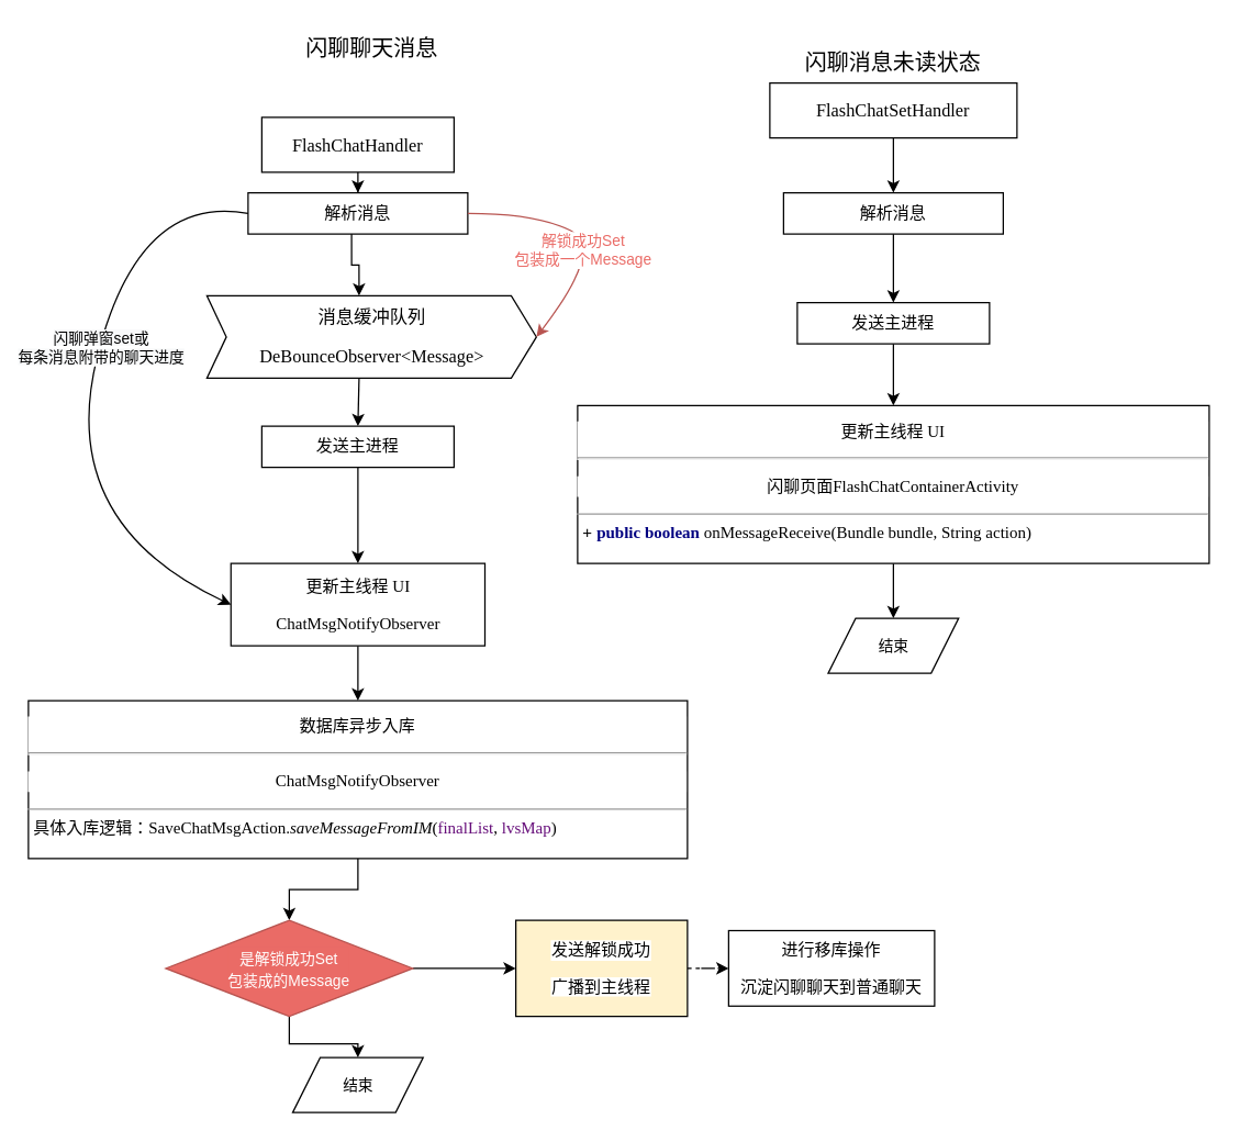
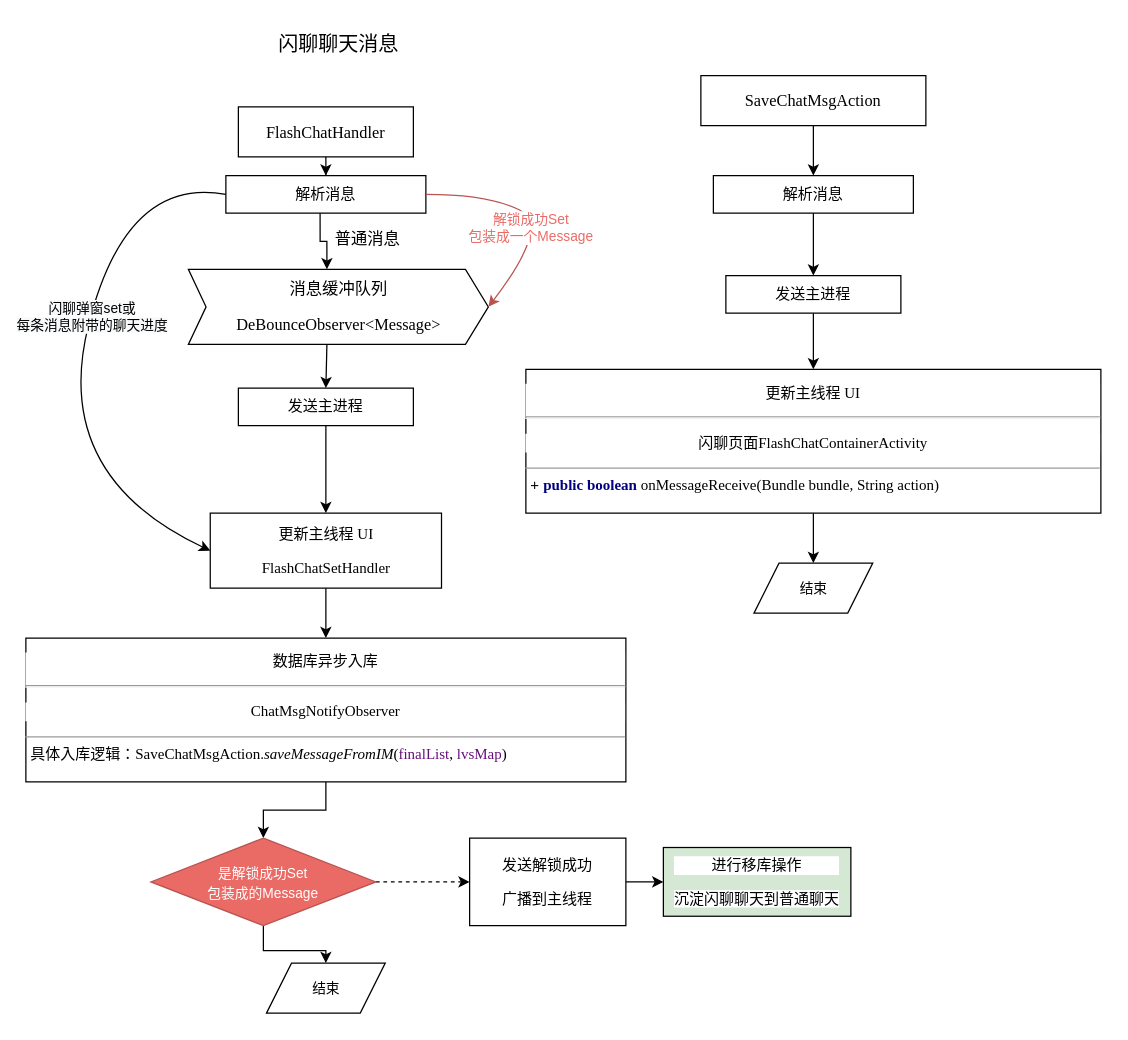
  <mxCell id="0" />
  <mxCell id="1" parent="0" />
  <mxCell id="2" value="" style="edgeStyle=orthogonalEdgeStyle;rounded=0;orthogonalLoop=1;jettySize=auto;html=1;fontSize=16;entryX=0.5;entryY=0;entryDx=0;entryDy=0;" edge="1" parent="1" source="3" target="9"><mxGeometry relative="1" as="geometry"><mxPoint x="260" y="140" as="targetPoint" /></mxGeometry></mxCell>
  <mxCell id="3" value="&lt;pre style=&quot;background-color: rgb(255 , 255 , 255) ; font-family: &amp;#34;menlo&amp;#34; ; font-size: 9.8pt&quot;&gt;FlashChatHandler&lt;/pre&gt;" style="rounded=0;whiteSpace=wrap;html=1;" vertex="1" parent="1"><mxGeometry x="190" y="85" width="140" height="40" as="geometry" /></mxCell>
- <mxCell id="4" value="&lt;pre style=&quot;background-color: rgb(255 , 255 , 255) ; font-family: &amp;#34;menlo&amp;#34; ; font-size: 9.8pt&quot;&gt;FlashChatSetHandler&lt;/pre&gt;" style="rounded=0;whiteSpace=wrap;html=1;" vertex="1" parent="1"><mxGeometry x="560" y="60" width="180" height="40" as="geometry" /></mxCell>
+ <mxCell id="4" value="&lt;pre style=&quot;background-color: rgb(255 , 255 , 255) ; font-family: &amp;#34;menlo&amp;#34; ; font-size: 9.8pt&quot;&gt;SaveChatMsgAction&lt;/pre&gt;" style="rounded=0;whiteSpace=wrap;html=1;" vertex="1" parent="1"><mxGeometry x="560" y="60" width="180" height="40" as="geometry" /></mxCell>
  <mxCell id="5" value="闪聊聊天消息" style="text;html=1;strokeColor=none;fillColor=none;align=center;verticalAlign=middle;whiteSpace=wrap;rounded=0;fontSize=16;" vertex="1" parent="1"><mxGeometry x="202.5" y="20" width="135" height="30" as="geometry" /></mxCell>
- <mxCell id="6" value="闪聊消息未读状态" style="text;html=1;strokeColor=none;fillColor=none;align=center;verticalAlign=middle;whiteSpace=wrap;rounded=0;fontSize=16;" vertex="1" parent="1"><mxGeometry x="565" y="30" width="170" height="30" as="geometry" /></mxCell>
  <mxCell id="7" value="" style="edgeStyle=orthogonalEdgeStyle;rounded=0;orthogonalLoop=1;jettySize=auto;html=1;fontSize=16;exitX=0.471;exitY=0.883;exitDx=0;exitDy=0;exitPerimeter=0;entryX=0;entryY=0;entryDx=110.835;entryDy=0;entryPerimeter=0;" edge="1" parent="1" source="9" target="15"><mxGeometry relative="1" as="geometry"><mxPoint x="260" y="160" as="sourcePoint" /><mxPoint x="255" y="220" as="targetPoint" /></mxGeometry></mxCell>
  <mxCell id="8" value="发送主进程" style="rounded=0;whiteSpace=wrap;html=1;" vertex="1" parent="1"><mxGeometry x="190" y="310" width="140" height="30" as="geometry" /></mxCell>
  <mxCell id="9" value="解析消息" style="rounded=0;whiteSpace=wrap;html=1;fontSize=12;" vertex="1" parent="1"><mxGeometry x="180" y="140" width="160" height="30" as="geometry" /></mxCell>
+ <mxCell id="10" value="普通消息" style="text;html=1;align=center;verticalAlign=middle;resizable=0;points=[];autosize=1;fontSize=13;" vertex="1" parent="1"><mxGeometry x="257.5" y="180" width="70" height="20" as="geometry" /></mxCell>
  <mxCell id="11" value="" style="endArrow=classic;html=1;fontSize=16;exitX=0;exitY=0;exitDx=110.835;exitDy=60;entryX=0.5;entryY=0;entryDx=0;entryDy=0;exitPerimeter=0;" edge="1" parent="1" source="15" target="8"><mxGeometry width="50" height="50" relative="1" as="geometry"><mxPoint x="255" y="270" as="sourcePoint" /><mxPoint x="150" y="400" as="targetPoint" /></mxGeometry></mxCell>
  <mxCell id="12" value="" style="endArrow=classic;html=1;fontSize=12;exitX=0.5;exitY=1;exitDx=0;exitDy=0;entryX=0.5;entryY=0;entryDx=0;entryDy=0;" edge="1" parent="1" source="8" target="14"><mxGeometry width="50" height="50" relative="1" as="geometry"><mxPoint x="120" y="440" as="sourcePoint" /><mxPoint x="255" y="400" as="targetPoint" /></mxGeometry></mxCell>
  <mxCell id="13" value="" style="edgeStyle=orthogonalEdgeStyle;rounded=0;orthogonalLoop=1;jettySize=auto;html=1;fontSize=11;" edge="1" parent="1" source="14" target="28"><mxGeometry relative="1" as="geometry" /></mxCell>
- <mxCell id="14" value="&lt;pre style=&quot;background-color: rgb(255 , 255 , 255) ; font-family: &amp;#34;menlo&amp;#34; ; font-size: 9pt&quot;&gt;更新主线程 UI&lt;/pre&gt;&lt;pre style=&quot;background-color: rgb(255 , 255 , 255) ; font-family: &amp;#34;menlo&amp;#34; ; font-size: 9pt&quot;&gt;ChatMsgNotifyObserver&lt;/pre&gt;" style="rounded=0;whiteSpace=wrap;html=1;" vertex="1" parent="1"><mxGeometry x="167.5" y="410" width="185" height="60" as="geometry" /></mxCell>
+ <mxCell id="14" value="&lt;pre style=&quot;background-color: rgb(255 , 255 , 255) ; font-family: &amp;#34;menlo&amp;#34; ; font-size: 9pt&quot;&gt;更新主线程 UI&lt;/pre&gt;&lt;pre style=&quot;background-color: rgb(255 , 255 , 255) ; font-family: &amp;#34;menlo&amp;#34; ; font-size: 9pt&quot;&gt;FlashChatSetHandler&lt;/pre&gt;" style="rounded=0;whiteSpace=wrap;html=1;" vertex="1" parent="1"><mxGeometry x="167.5" y="410" width="185" height="60" as="geometry" /></mxCell>
  <mxCell id="15" value="&lt;pre style=&quot;background-color: rgb(255 , 255 , 255) ; font-family: &amp;#34;menlo&amp;#34; ; font-size: 9.8pt&quot;&gt;消息缓冲队列&lt;/pre&gt;&lt;pre style=&quot;background-color: rgb(255 , 255 , 255) ; font-family: &amp;#34;menlo&amp;#34; ; font-size: 9.8pt&quot;&gt;DeBounceObserver&amp;lt;Message&amp;gt;&lt;/pre&gt;" style="html=1;shadow=0;dashed=0;align=center;verticalAlign=middle;shape=mxgraph.arrows2.arrow;dy=0;dx=18.33;notch=14.17;fontSize=12;" vertex="1" parent="1"><mxGeometry x="150" y="215" width="240" height="60" as="geometry" /></mxCell>
  <mxCell id="16" value="解析消息" style="rounded=0;whiteSpace=wrap;html=1;fontSize=12;" vertex="1" parent="1"><mxGeometry x="570" y="140" width="160" height="30" as="geometry" /></mxCell>
  <mxCell id="17" value="" style="endArrow=classic;html=1;fontSize=12;exitX=0.5;exitY=1;exitDx=0;exitDy=0;entryX=0.5;entryY=0;entryDx=0;entryDy=0;" edge="1" parent="1" source="4" target="16"><mxGeometry width="50" height="50" relative="1" as="geometry"><mxPoint x="680" y="190" as="sourcePoint" /><mxPoint x="730" y="140" as="targetPoint" /></mxGeometry></mxCell>
  <mxCell id="18" value="" style="edgeStyle=orthogonalEdgeStyle;rounded=0;orthogonalLoop=1;jettySize=auto;html=1;fontSize=11;" edge="1" parent="1" source="19" target="24"><mxGeometry relative="1" as="geometry" /></mxCell>
  <mxCell id="19" value="发送主进程" style="rounded=0;whiteSpace=wrap;html=1;" vertex="1" parent="1"><mxGeometry x="580" y="220" width="140" height="30" as="geometry" /></mxCell>
  <mxCell id="20" value="" style="endArrow=classic;html=1;fontSize=12;exitX=0.5;exitY=1;exitDx=0;exitDy=0;entryX=0.5;entryY=0;entryDx=0;entryDy=0;" edge="1" parent="1" source="16" target="19"><mxGeometry width="50" height="50" relative="1" as="geometry"><mxPoint x="490" y="370" as="sourcePoint" /><mxPoint x="540" y="320" as="targetPoint" /></mxGeometry></mxCell>
  <mxCell id="21" value="" style="curved=1;endArrow=classic;html=1;fontSize=12;entryX=0;entryY=0.5;entryDx=0;entryDy=0;exitX=0;exitY=0.5;exitDx=0;exitDy=0;" edge="1" parent="1" source="9" target="14"><mxGeometry width="50" height="50" relative="1" as="geometry"><mxPoint x="130" y="190" as="sourcePoint" /><mxPoint x="180" y="140" as="targetPoint" /><Array as="points"><mxPoint x="100" y="140" /><mxPoint x="40" y="380" /></Array></mxGeometry></mxCell>
  <mxCell id="22" value="&lt;span style=&quot;background-color: rgb(248 , 249 , 250)&quot;&gt;闪聊弹窗set或&lt;/span&gt;&lt;br style=&quot;background-color: rgb(248 , 249 , 250)&quot;&gt;&lt;span style=&quot;background-color: rgb(248 , 249 , 250)&quot;&gt;每条消息附带的聊天进度&lt;/span&gt;" style="edgeLabel;html=1;align=center;verticalAlign=middle;resizable=0;points=[];fontSize=11;" vertex="1" connectable="0" parent="21"><mxGeometry x="-0.164" relative="1" as="geometry"><mxPoint y="1" as="offset" /></mxGeometry></mxCell>
  <mxCell id="23" value="" style="edgeStyle=orthogonalEdgeStyle;rounded=0;orthogonalLoop=1;jettySize=auto;html=1;fontSize=11;" edge="1" parent="1" source="24" target="26"><mxGeometry relative="1" as="geometry" /></mxCell>
  <mxCell id="24" value="&lt;pre style=&quot;text-align: center ; background-color: rgb(255 , 255 , 255) ; font-family: &amp;#34;menlo&amp;#34; ; font-size: 9pt&quot;&gt;&lt;pre style=&quot;font-size: 9pt ; font-family: &amp;#34;menlo&amp;#34;&quot;&gt;更新主线程 UI&lt;/pre&gt;&lt;hr&gt;&lt;/pre&gt;&lt;pre style=&quot;text-align: center ; background-color: rgb(255 , 255 , 255) ; font-family: &amp;#34;menlo&amp;#34; ; font-size: 9pt&quot;&gt;&lt;pre style=&quot;font-size: 9pt ; font-family: &amp;#34;menlo&amp;#34;&quot;&gt;闪聊页面FlashChatContainerActivity&lt;/pre&gt;&lt;/pre&gt;&lt;hr size=&quot;1&quot;&gt;&lt;p style=&quot;margin: 0px ; margin-left: 4px&quot;&gt;+&amp;nbsp;&lt;span style=&quot;font-family: &amp;#34;menlo&amp;#34; ; font-size: 9pt ; color: rgb(0 , 0 , 128) ; font-weight: bold&quot;&gt;public boolean &lt;/span&gt;&lt;span style=&quot;background-color: rgb(255 , 255 , 255) ; font-family: &amp;#34;menlo&amp;#34; ; font-size: 9pt&quot;&gt;onMessageReceive(Bundle bundle, String action)&lt;/span&gt;&lt;/p&gt;" style="verticalAlign=top;align=left;overflow=fill;fontSize=12;fontFamily=Helvetica;html=1;" vertex="1" parent="1"><mxGeometry x="420" y="295" width="460" height="115" as="geometry" /></mxCell>
  <mxCell id="25" value="结束" style="shape=parallelogram;perimeter=parallelogramPerimeter;whiteSpace=wrap;html=1;fixedSize=1;fontSize=11;" vertex="1" parent="1"><mxGeometry x="212.5" y="770" width="95" height="40" as="geometry" /></mxCell>
  <mxCell id="26" value="结束" style="shape=parallelogram;perimeter=parallelogramPerimeter;whiteSpace=wrap;html=1;fixedSize=1;fontSize=11;" vertex="1" parent="1"><mxGeometry x="602.5" y="450" width="95" height="40" as="geometry" /></mxCell>
  <mxCell id="27" value="" style="edgeStyle=orthogonalEdgeStyle;rounded=0;orthogonalLoop=1;jettySize=auto;html=1;fontSize=13;" edge="1" parent="1" source="28" target="33"><mxGeometry relative="1" as="geometry" /></mxCell>
  <mxCell id="28" value="&lt;pre style=&quot;text-align: center ; background-color: rgb(255 , 255 , 255) ; font-family: &amp;#34;menlo&amp;#34; ; font-size: 9pt&quot;&gt;&lt;pre style=&quot;font-size: 9pt ; font-family: &amp;#34;menlo&amp;#34;&quot;&gt;&lt;pre style=&quot;font-size: 9pt ; font-family: &amp;#34;menlo&amp;#34;&quot;&gt;数据库异步入库&lt;/pre&gt;&lt;/pre&gt;&lt;hr&gt;&lt;/pre&gt;&lt;pre style=&quot;text-align: center ; background-color: rgb(255 , 255 , 255) ; font-family: &amp;#34;menlo&amp;#34; ; font-size: 9pt&quot;&gt;&lt;pre style=&quot;font-size: 9pt ; font-family: &amp;#34;menlo&amp;#34;&quot;&gt;&lt;pre style=&quot;font-size: 9pt ; font-family: &amp;#34;menlo&amp;#34;&quot;&gt;ChatMsgNotifyObserver&lt;/pre&gt;&lt;/pre&gt;&lt;/pre&gt;&lt;hr size=&quot;1&quot;&gt;&lt;p style=&quot;margin: 0px ; margin-left: 4px&quot;&gt;具体入库逻辑：&lt;span style=&quot;background-color: rgb(255 , 255 , 255) ; font-family: &amp;#34;menlo&amp;#34; ; font-size: 9pt ; text-align: center&quot;&gt;SaveChatMsgAction.&lt;/span&gt;&lt;span style=&quot;font-family: &amp;#34;menlo&amp;#34; ; font-size: 9pt ; text-align: center ; font-style: italic&quot;&gt;saveMessageFromIM&lt;/span&gt;&lt;span style=&quot;background-color: rgb(255 , 255 , 255) ; font-family: &amp;#34;menlo&amp;#34; ; font-size: 9pt ; text-align: center&quot;&gt;(&lt;/span&gt;&lt;span style=&quot;font-family: &amp;#34;menlo&amp;#34; ; font-size: 9pt ; text-align: center ; color: rgb(102 , 14 , 122)&quot;&gt;finalList&lt;/span&gt;&lt;span style=&quot;background-color: rgb(255 , 255 , 255) ; font-family: &amp;#34;menlo&amp;#34; ; font-size: 9pt ; text-align: center&quot;&gt;, &lt;/span&gt;&lt;span style=&quot;font-family: &amp;#34;menlo&amp;#34; ; font-size: 9pt ; text-align: center ; color: rgb(102 , 14 , 122)&quot;&gt;lvsMap&lt;/span&gt;&lt;span style=&quot;background-color: rgb(255 , 255 , 255) ; font-family: &amp;#34;menlo&amp;#34; ; font-size: 9pt ; text-align: center&quot;&gt;)&lt;/span&gt;&lt;/p&gt;" style="verticalAlign=top;align=left;overflow=fill;fontSize=12;fontFamily=Helvetica;html=1;" vertex="1" parent="1"><mxGeometry x="20" y="510" width="480" height="115" as="geometry" /></mxCell>
  <mxCell id="29" value="" style="curved=1;endArrow=classic;html=1;fontSize=11;exitX=1;exitY=0.5;exitDx=0;exitDy=0;entryX=1;entryY=0.5;entryDx=0;entryDy=0;entryPerimeter=0;fontColor=#EA6B66;fillColor=#f8cecc;strokeColor=#b85450;" edge="1" parent="1" source="9" target="15"><mxGeometry width="50" height="50" relative="1" as="geometry"><mxPoint x="360" y="190" as="sourcePoint" /><mxPoint x="410" y="140" as="targetPoint" /><Array as="points"><mxPoint x="390" y="155" /><mxPoint x="440" y="180" /></Array></mxGeometry></mxCell>
  <mxCell id="30" value="解锁成功Set&lt;br&gt;包装成一个Message" style="edgeLabel;html=1;align=center;verticalAlign=middle;resizable=0;points=[];fontSize=11;fontColor=#EA6B66;" vertex="1" connectable="0" parent="29"><mxGeometry x="-0.238" y="1" relative="1" as="geometry"><mxPoint x="12.94" y="17.59" as="offset" /></mxGeometry></mxCell>
- <mxCell id="31" value="" style="edgeStyle=orthogonalEdgeStyle;rounded=0;orthogonalLoop=1;jettySize=auto;html=1;fontSize=13;" edge="1" parent="1" source="33" target="35"><mxGeometry relative="1" as="geometry" /></mxCell>
+ <mxCell id="31" value="" style="edgeStyle=orthogonalEdgeStyle;rounded=0;orthogonalLoop=1;jettySize=auto;html=1;fontSize=13;dashed=1;" edge="1" parent="1" source="33" target="35"><mxGeometry relative="1" as="geometry" /></mxCell>
  <mxCell id="32" value="" style="edgeStyle=orthogonalEdgeStyle;rounded=0;orthogonalLoop=1;jettySize=auto;html=1;fontSize=13;" edge="1" parent="1" source="33" target="25"><mxGeometry relative="1" as="geometry" /></mxCell>
  <mxCell id="33" value="&lt;span style=&quot;font-size: 11px;&quot;&gt;是解锁成功Set&lt;/span&gt;&lt;br style=&quot;font-size: 11px&quot;&gt;&lt;span style=&quot;font-size: 11px;&quot;&gt;包装成的Message&lt;/span&gt;" style="rhombus;whiteSpace=wrap;html=1;fontSize=13;strokeColor=#b85450;fontColor=#FFFFFF;labelBackgroundColor=#EA6B66;fillColor=#EA6B66;" vertex="1" parent="1"><mxGeometry x="120" y="670" width="180" height="70" as="geometry" /></mxCell>
- <mxCell id="34" value="" style="edgeStyle=orthogonalEdgeStyle;rounded=0;orthogonalLoop=1;jettySize=auto;html=1;fontSize=13;dashed=1;" edge="1" parent="1" source="35" target="36"><mxGeometry relative="1" as="geometry" /></mxCell>
- <mxCell id="35" value="&lt;pre style=&quot;background-color: rgb(255 , 255 , 255) ; font-family: &amp;#34;menlo&amp;#34; ; font-size: 9pt&quot;&gt;发送解锁成功&lt;/pre&gt;&lt;pre style=&quot;background-color: rgb(255 , 255 , 255) ; font-family: &amp;#34;menlo&amp;#34; ; font-size: 9pt&quot;&gt;广播到主线程&lt;/pre&gt;" style="rounded=0;whiteSpace=wrap;html=1;fillColor=#fff2cc;" vertex="1" parent="1"><mxGeometry x="375" y="670" width="125" height="70" as="geometry" /></mxCell>
- <mxCell id="36" value="&lt;pre style=&quot;background-color: rgb(255 , 255 , 255) ; font-family: &amp;#34;menlo&amp;#34; ; font-size: 9pt&quot;&gt;进行移库操作&lt;/pre&gt;&lt;pre style=&quot;background-color: rgb(255 , 255 , 255) ; font-family: &amp;#34;menlo&amp;#34; ; font-size: 9pt&quot;&gt;&lt;span style=&quot;font-size: 9pt&quot;&gt;沉淀&lt;/span&gt;闪聊聊天到普通聊天&lt;/pre&gt;" style="rounded=0;whiteSpace=wrap;html=1;" vertex="1" parent="1"><mxGeometry x="530" y="677.5" width="150" height="55" as="geometry" /></mxCell>
+ <mxCell id="34" value="" style="edgeStyle=orthogonalEdgeStyle;rounded=0;orthogonalLoop=1;jettySize=auto;html=1;fontSize=13;" edge="1" parent="1" source="35" target="36"><mxGeometry relative="1" as="geometry" /></mxCell>
+ <mxCell id="35" value="&lt;pre style=&quot;background-color: rgb(255 , 255 , 255) ; font-family: &amp;#34;menlo&amp;#34; ; font-size: 9pt&quot;&gt;发送解锁成功&lt;/pre&gt;&lt;pre style=&quot;background-color: rgb(255 , 255 , 255) ; font-family: &amp;#34;menlo&amp;#34; ; font-size: 9pt&quot;&gt;广播到主线程&lt;/pre&gt;" style="rounded=0;whiteSpace=wrap;html=1;" vertex="1" parent="1"><mxGeometry x="375" y="670" width="125" height="70" as="geometry" /></mxCell>
+ <mxCell id="36" value="&lt;pre style=&quot;background-color: rgb(255 , 255 , 255) ; font-family: &amp;#34;menlo&amp;#34; ; font-size: 9pt&quot;&gt;进行移库操作&lt;/pre&gt;&lt;pre style=&quot;background-color: rgb(255 , 255 , 255) ; font-family: &amp;#34;menlo&amp;#34; ; font-size: 9pt&quot;&gt;&lt;span style=&quot;font-size: 9pt&quot;&gt;沉淀&lt;/span&gt;闪聊聊天到普通聊天&lt;/pre&gt;" style="rounded=0;whiteSpace=wrap;html=1;fillColor=#d5e8d4;" vertex="1" parent="1"><mxGeometry x="530" y="677.5" width="150" height="55" as="geometry" /></mxCell>
